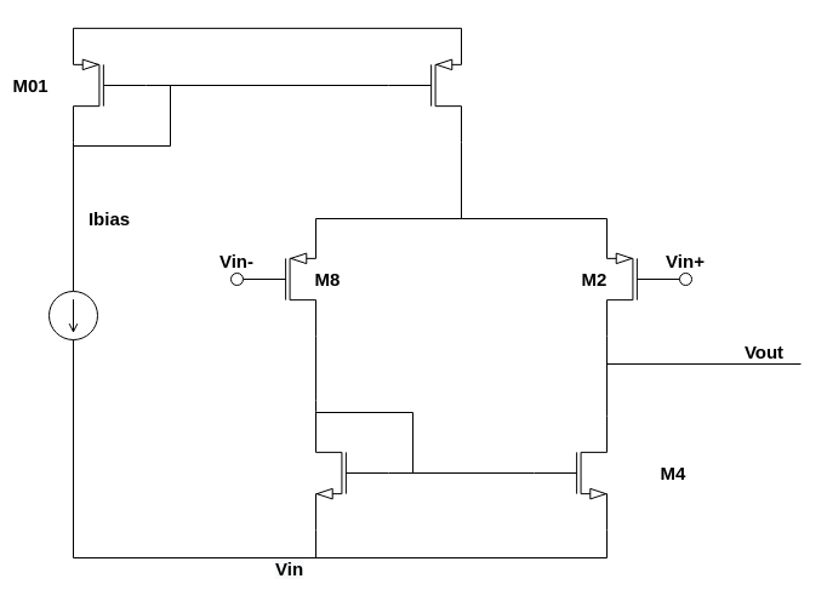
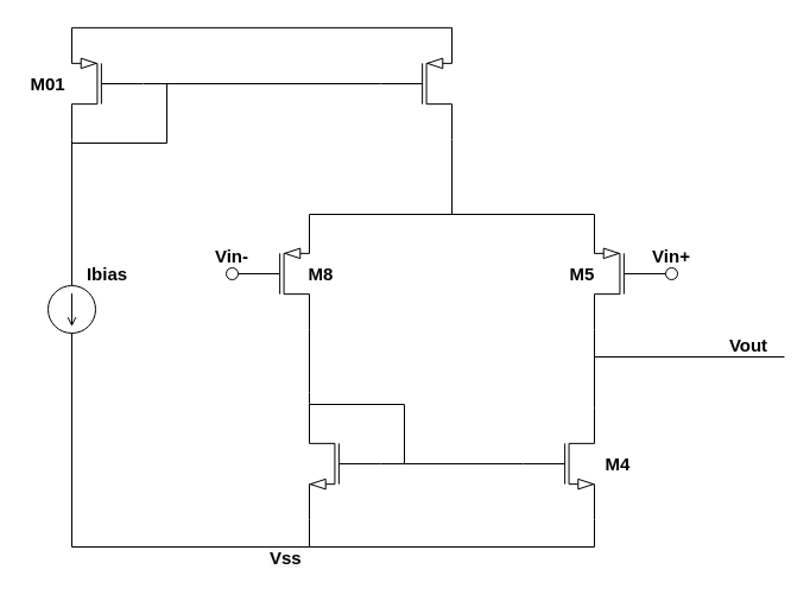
  <mxCell id="0" />
  <mxCell id="1" parent="0" />
  <mxCell id="2" value="" style="verticalLabelPosition=bottom;shadow=0;dashed=0;align=center;html=1;verticalAlign=top;shape=mxgraph.electrical.transistors.pmos;pointerEvents=1;" parent="1" vertex="1"><mxGeometry x="320" y="20" width="60" height="100" as="geometry" /></mxCell>
  <mxCell id="3" value="" style="verticalLabelPosition=bottom;shadow=0;dashed=0;align=center;html=1;verticalAlign=top;shape=mxgraph.electrical.transistors.pmos;pointerEvents=1;direction=east;rotation=0;flipH=1;" parent="1" vertex="1"><mxGeometry x="60" y="20" width="60" height="100" as="geometry" /></mxCell>
  <mxCell id="4" value="" style="verticalLabelPosition=bottom;shadow=0;dashed=0;align=center;html=1;verticalAlign=top;shape=mxgraph.electrical.transistors.pmos;pointerEvents=1;" parent="1" vertex="1"><mxGeometry x="200" y="180" width="60" height="100" as="geometry" /></mxCell>
  <mxCell id="5" value="" style="verticalLabelPosition=bottom;shadow=0;dashed=0;align=center;html=1;verticalAlign=top;shape=mxgraph.electrical.transistors.pmos;pointerEvents=1;flipH=0;flipV=1;direction=west;" parent="1" vertex="1"><mxGeometry x="500" y="180" width="60" height="100" as="geometry" /></mxCell>
  <mxCell id="6" value="" style="verticalLabelPosition=bottom;shadow=0;dashed=0;align=center;html=1;verticalAlign=top;shape=mxgraph.electrical.transistors.nmos;pointerEvents=1;direction=west;flipH=0;flipV=1;" parent="1" vertex="1"><mxGeometry x="260" y="340" width="60" height="100" as="geometry" /></mxCell>
  <mxCell id="7" value="" style="verticalLabelPosition=bottom;shadow=0;dashed=0;align=center;html=1;verticalAlign=top;shape=mxgraph.electrical.transistors.nmos;pointerEvents=1;" parent="1" vertex="1"><mxGeometry x="440" y="340" width="60" height="100" as="geometry" /></mxCell>
  <mxCell id="8" value="" style="endArrow=none;html=1;entryX=1;entryY=1;entryDx=0;entryDy=0;entryPerimeter=0;" parent="1" target="4" edge="1"><mxGeometry width="50" height="50" relative="1" as="geometry"><mxPoint x="260" y="350" as="sourcePoint" /><mxPoint x="260" y="320" as="targetPoint" /><Array as="points"><mxPoint x="260" y="340" /></Array></mxGeometry></mxCell>
  <mxCell id="9" value="" style="endArrow=none;html=1;exitX=1;exitY=0;exitDx=0;exitDy=0;exitPerimeter=0;entryX=1;entryY=1;entryDx=0;entryDy=0;entryPerimeter=0;" parent="1" source="7" target="5" edge="1"><mxGeometry width="50" height="50" relative="1" as="geometry"><mxPoint x="440" y="320" as="sourcePoint" /><mxPoint x="490" y="270" as="targetPoint" /></mxGeometry></mxCell>
  <mxCell id="10" value="" style="endArrow=none;html=1;exitX=0;exitY=0.5;exitDx=0;exitDy=0;exitPerimeter=0;entryX=0;entryY=0.5;entryDx=0;entryDy=0;entryPerimeter=0;" parent="1" source="6" target="7" edge="1"><mxGeometry width="50" height="50" relative="1" as="geometry"><mxPoint x="350" y="370" as="sourcePoint" /><mxPoint x="400" y="320" as="targetPoint" /></mxGeometry></mxCell>
  <mxCell id="11" value="" style="endArrow=none;html=1;" parent="1" edge="1"><mxGeometry width="50" height="50" relative="1" as="geometry"><mxPoint x="500" y="190" as="sourcePoint" /><mxPoint x="500" y="180" as="targetPoint" /></mxGeometry></mxCell>
  <mxCell id="12" value="" style="endArrow=none;html=1;" parent="1" edge="1"><mxGeometry width="50" height="50" relative="1" as="geometry"><mxPoint x="260" y="190" as="sourcePoint" /><mxPoint x="260" y="180" as="targetPoint" /></mxGeometry></mxCell>
  <mxCell id="13" value="" style="endArrow=none;html=1;" parent="1" edge="1"><mxGeometry width="50" height="50" relative="1" as="geometry"><mxPoint x="260" y="180" as="sourcePoint" /><mxPoint x="500" y="180" as="targetPoint" /></mxGeometry></mxCell>
  <mxCell id="14" value="" style="endArrow=none;html=1;entryX=1;entryY=1;entryDx=0;entryDy=0;entryPerimeter=0;" parent="1" target="2" edge="1"><mxGeometry width="50" height="50" relative="1" as="geometry"><mxPoint x="380" y="180" as="sourcePoint" /><mxPoint x="320" y="90" as="targetPoint" /></mxGeometry></mxCell>
  <mxCell id="15" value="" style="endArrow=none;html=1;exitX=0;exitY=0.5;exitDx=0;exitDy=0;exitPerimeter=0;entryX=0;entryY=0.5;entryDx=0;entryDy=0;entryPerimeter=0;" parent="1" source="3" target="2" edge="1"><mxGeometry width="50" height="50" relative="1" as="geometry"><mxPoint x="160" y="140" as="sourcePoint" /><mxPoint x="210" y="90" as="targetPoint" /></mxGeometry></mxCell>
  <mxCell id="16" value="" style="endArrow=none;html=1;exitX=1;exitY=0;exitDx=0;exitDy=0;exitPerimeter=0;entryX=1;entryY=0;entryDx=0;entryDy=0;entryPerimeter=0;" parent="1" source="3" target="2" edge="1"><mxGeometry width="50" height="50" relative="1" as="geometry"><mxPoint x="120" y="40" as="sourcePoint" /><mxPoint x="170" y="-10" as="targetPoint" /></mxGeometry></mxCell>
  <mxCell id="17" value="" style="endArrow=none;html=1;entryX=1;entryY=1;entryDx=0;entryDy=0;entryPerimeter=0;exitX=0;exitY=0.5;exitDx=0;exitDy=0;exitPerimeter=0;" parent="1" source="18" target="3" edge="1"><mxGeometry width="50" height="50" relative="1" as="geometry"><mxPoint x="60" y="220" as="sourcePoint" /><mxPoint x="120" y="120" as="targetPoint" /></mxGeometry></mxCell>
  <mxCell id="18" value="" style="pointerEvents=1;verticalLabelPosition=bottom;shadow=0;dashed=0;align=center;html=1;verticalAlign=top;shape=mxgraph.electrical.signal_sources.dc_source_2;direction=south;" parent="1" vertex="1"><mxGeometry x="40" y="240" width="40" height="40" as="geometry" /></mxCell>
  <mxCell id="19" value="" style="endArrow=none;html=1;entryX=1;entryY=0.5;entryDx=0;entryDy=0;entryPerimeter=0;" parent="1" target="18" edge="1"><mxGeometry width="50" height="50" relative="1" as="geometry"><mxPoint x="60" y="460" as="sourcePoint" /><mxPoint x="20" y="310" as="targetPoint" /></mxGeometry></mxCell>
  <mxCell id="20" value="" style="endArrow=none;html=1;entryX=1;entryY=1;entryDx=0;entryDy=0;entryPerimeter=0;" parent="1" target="6" edge="1"><mxGeometry width="50" height="50" relative="1" as="geometry"><mxPoint x="260" y="460" as="sourcePoint" /><mxPoint x="190" y="420" as="targetPoint" /></mxGeometry></mxCell>
  <mxCell id="21" value="" style="endArrow=none;html=1;entryX=1;entryY=1;entryDx=0;entryDy=0;entryPerimeter=0;" parent="1" target="7" edge="1"><mxGeometry width="50" height="50" relative="1" as="geometry"><mxPoint x="500" y="460" as="sourcePoint" /><mxPoint x="470" y="480" as="targetPoint" /></mxGeometry></mxCell>
  <mxCell id="22" value="" style="endArrow=none;html=1;" parent="1" edge="1"><mxGeometry width="50" height="50" relative="1" as="geometry"><mxPoint x="60" y="460" as="sourcePoint" /><mxPoint x="500" y="460" as="targetPoint" /></mxGeometry></mxCell>
- <mxCell id="23" value="&lt;div&gt;M01&lt;/div&gt;" style="text;html=1;strokeColor=none;fillColor=none;align=center;verticalAlign=middle;whiteSpace=wrap;rounded=0;glass=0;fontStyle=1;fontSize=15;" parent="1" vertex="1"><mxGeometry x="5" y="60" width="40" height="20" as="geometry" /></mxCell>
+ <mxCell id="23" value="&lt;div&gt;M01&lt;/div&gt;" style="text;html=1;strokeColor=none;fillColor=none;align=center;verticalAlign=middle;whiteSpace=wrap;rounded=0;glass=0;fontStyle=1;fontSize=15;" parent="1" vertex="1"><mxGeometry x="20" y="60" width="40" height="20" as="geometry" /></mxCell>
  <mxCell id="24" value="&lt;div&gt;M8&lt;/div&gt;" style="text;html=1;strokeColor=none;fillColor=none;align=center;verticalAlign=middle;whiteSpace=wrap;rounded=0;glass=0;fontStyle=1;fontSize=15;" parent="1" vertex="1"><mxGeometry x="250" y="220" width="40" height="20" as="geometry" /></mxCell>
- <mxCell id="25" value="&lt;div&gt;M2&lt;/div&gt;" style="text;html=1;strokeColor=none;fillColor=none;align=center;verticalAlign=middle;whiteSpace=wrap;rounded=0;glass=0;fontStyle=1;fontSize=15;" parent="1" vertex="1"><mxGeometry x="470" y="220" width="40" height="20" as="geometry" /></mxCell>
- <mxCell id="26" value="&lt;div&gt;M4&lt;/div&gt;" style="text;html=1;strokeColor=none;fillColor=none;align=center;verticalAlign=middle;whiteSpace=wrap;rounded=0;glass=0;fontStyle=1;fontSize=15;" parent="1" vertex="1"><mxGeometry x="535" y="380" width="40" height="20" as="geometry" /></mxCell>
+ <mxCell id="25" value="&lt;div&gt;M5&lt;/div&gt;" style="text;html=1;strokeColor=none;fillColor=none;align=center;verticalAlign=middle;whiteSpace=wrap;rounded=0;glass=0;fontStyle=1;fontSize=15;" parent="1" vertex="1"><mxGeometry x="470" y="220" width="40" height="20" as="geometry" /></mxCell>
+ <mxCell id="26" value="&lt;div&gt;M4&lt;/div&gt;" style="text;html=1;strokeColor=none;fillColor=none;align=center;verticalAlign=middle;whiteSpace=wrap;rounded=0;glass=0;fontStyle=1;fontSize=15;" parent="1" vertex="1"><mxGeometry x="500" y="380" width="40" height="20" as="geometry" /></mxCell>
  <mxCell id="27" value="" style="endArrow=none;html=1;fontSize=15;" parent="1" edge="1"><mxGeometry width="50" height="50" relative="1" as="geometry"><mxPoint x="140" y="120" as="sourcePoint" /><mxPoint x="140" y="70" as="targetPoint" /></mxGeometry></mxCell>
  <mxCell id="28" value="" style="endArrow=none;html=1;fontSize=15;" parent="1" edge="1"><mxGeometry width="50" height="50" relative="1" as="geometry"><mxPoint x="60" y="120" as="sourcePoint" /><mxPoint x="140" y="120" as="targetPoint" /></mxGeometry></mxCell>
  <mxCell id="29" value="" style="endArrow=none;html=1;fontSize=15;" parent="1" edge="1"><mxGeometry width="50" height="50" relative="1" as="geometry"><mxPoint x="340" y="340" as="sourcePoint" /><mxPoint x="340" y="390" as="targetPoint" /></mxGeometry></mxCell>
  <mxCell id="30" value="" style="endArrow=none;html=1;fontSize=15;" parent="1" edge="1"><mxGeometry width="50" height="50" relative="1" as="geometry"><mxPoint x="260" y="340" as="sourcePoint" /><mxPoint x="340" y="340" as="targetPoint" /></mxGeometry></mxCell>
- <mxCell id="31" value="&lt;div&gt;Ibias&lt;/div&gt;" style="text;html=1;strokeColor=none;fillColor=none;align=center;verticalAlign=middle;whiteSpace=wrap;rounded=0;glass=0;fontStyle=1;fontSize=15;" parent="1" vertex="1"><mxGeometry x="70" y="170" width="40" height="20" as="geometry" /></mxCell>
+ <mxCell id="31" value="&lt;div&gt;Ibias&lt;/div&gt;" style="text;html=1;strokeColor=none;fillColor=none;align=center;verticalAlign=middle;whiteSpace=wrap;rounded=0;glass=0;fontStyle=1;fontSize=15;" parent="1" vertex="1"><mxGeometry x="70" y="220" width="40" height="20" as="geometry" /></mxCell>
  <mxCell id="32" value="" style="ellipse;whiteSpace=wrap;html=1;aspect=fixed;glass=0;fontSize=15;" parent="1" vertex="1"><mxGeometry x="190" y="225" width="10" height="10" as="geometry" /></mxCell>
  <mxCell id="33" value="" style="ellipse;whiteSpace=wrap;html=1;aspect=fixed;glass=0;fontSize=15;" parent="1" vertex="1"><mxGeometry x="560" y="225" width="10" height="10" as="geometry" /></mxCell>
  <mxCell id="34" value="Vin-" style="text;html=1;strokeColor=none;fillColor=none;align=center;verticalAlign=middle;whiteSpace=wrap;rounded=0;glass=0;fontStyle=1;fontSize=15;" parent="1" vertex="1"><mxGeometry x="175" y="205" width="40" height="20" as="geometry" /></mxCell>
  <mxCell id="35" value="Vin+" style="text;html=1;strokeColor=none;fillColor=none;align=center;verticalAlign=middle;whiteSpace=wrap;rounded=0;glass=0;fontStyle=1;fontSize=15;" parent="1" vertex="1"><mxGeometry x="545" y="205" width="40" height="20" as="geometry" /></mxCell>
  <mxCell id="36" value="" style="endArrow=none;html=1;fontSize=15;" parent="1" edge="1"><mxGeometry width="50" height="50" relative="1" as="geometry"><mxPoint x="500" y="300" as="sourcePoint" /><mxPoint x="660" y="300" as="targetPoint" /></mxGeometry></mxCell>
  <mxCell id="37" value="&lt;div&gt;Vout&lt;/div&gt;" style="text;html=1;strokeColor=none;fillColor=none;align=center;verticalAlign=middle;whiteSpace=wrap;rounded=0;glass=0;fontStyle=1;fontSize=15;" parent="1" vertex="1"><mxGeometry x="610" y="280" width="40" height="20" as="geometry" /></mxCell>
- <mxCell id="38" value="&lt;span style=&quot;color: rgb(0 , 0 , 0) ; font-family: &amp;#34;helvetica&amp;#34; ; font-size: 15px ; font-style: normal ; font-weight: 700 ; letter-spacing: normal ; text-align: center ; text-indent: 0px ; text-transform: none ; word-spacing: 0px ; background-color: rgb(248 , 249 , 250) ; display: inline ; float: none&quot;&gt;Vin&lt;/span&gt;" style="text;whiteSpace=wrap;html=1;" vertex="1" parent="1"><mxGeometry x="225" y="454" width="40" height="30" as="geometry" /></mxCell>
+ <mxCell id="38" value="&lt;span style=&quot;color: rgb(0 , 0 , 0) ; font-family: &amp;#34;helvetica&amp;#34; ; font-size: 15px ; font-style: normal ; font-weight: 700 ; letter-spacing: normal ; text-align: center ; text-indent: 0px ; text-transform: none ; word-spacing: 0px ; background-color: rgb(248 , 249 , 250) ; display: inline ; float: none&quot;&gt;Vss&lt;/span&gt;" style="text;whiteSpace=wrap;html=1;" vertex="1" parent="1"><mxGeometry x="225" y="454" width="40" height="30" as="geometry" /></mxCell>
